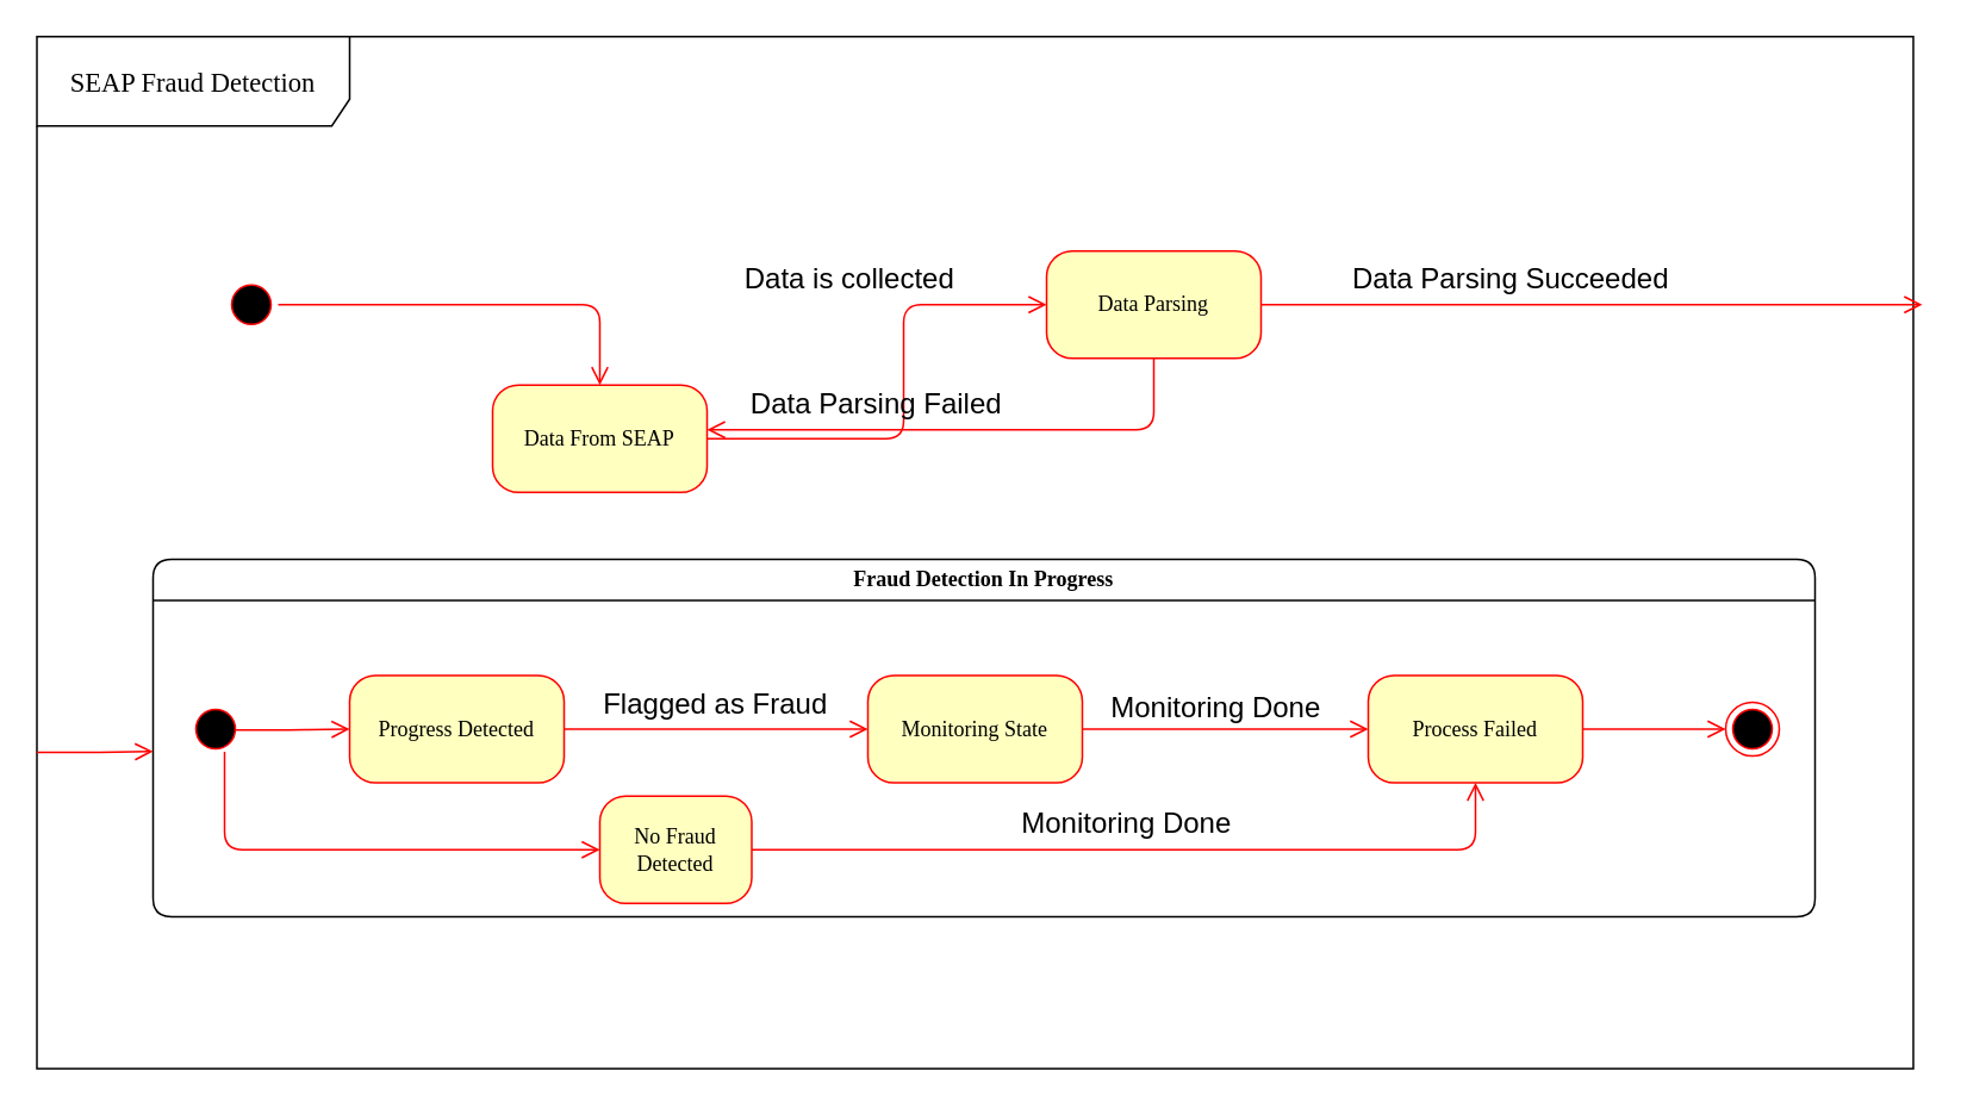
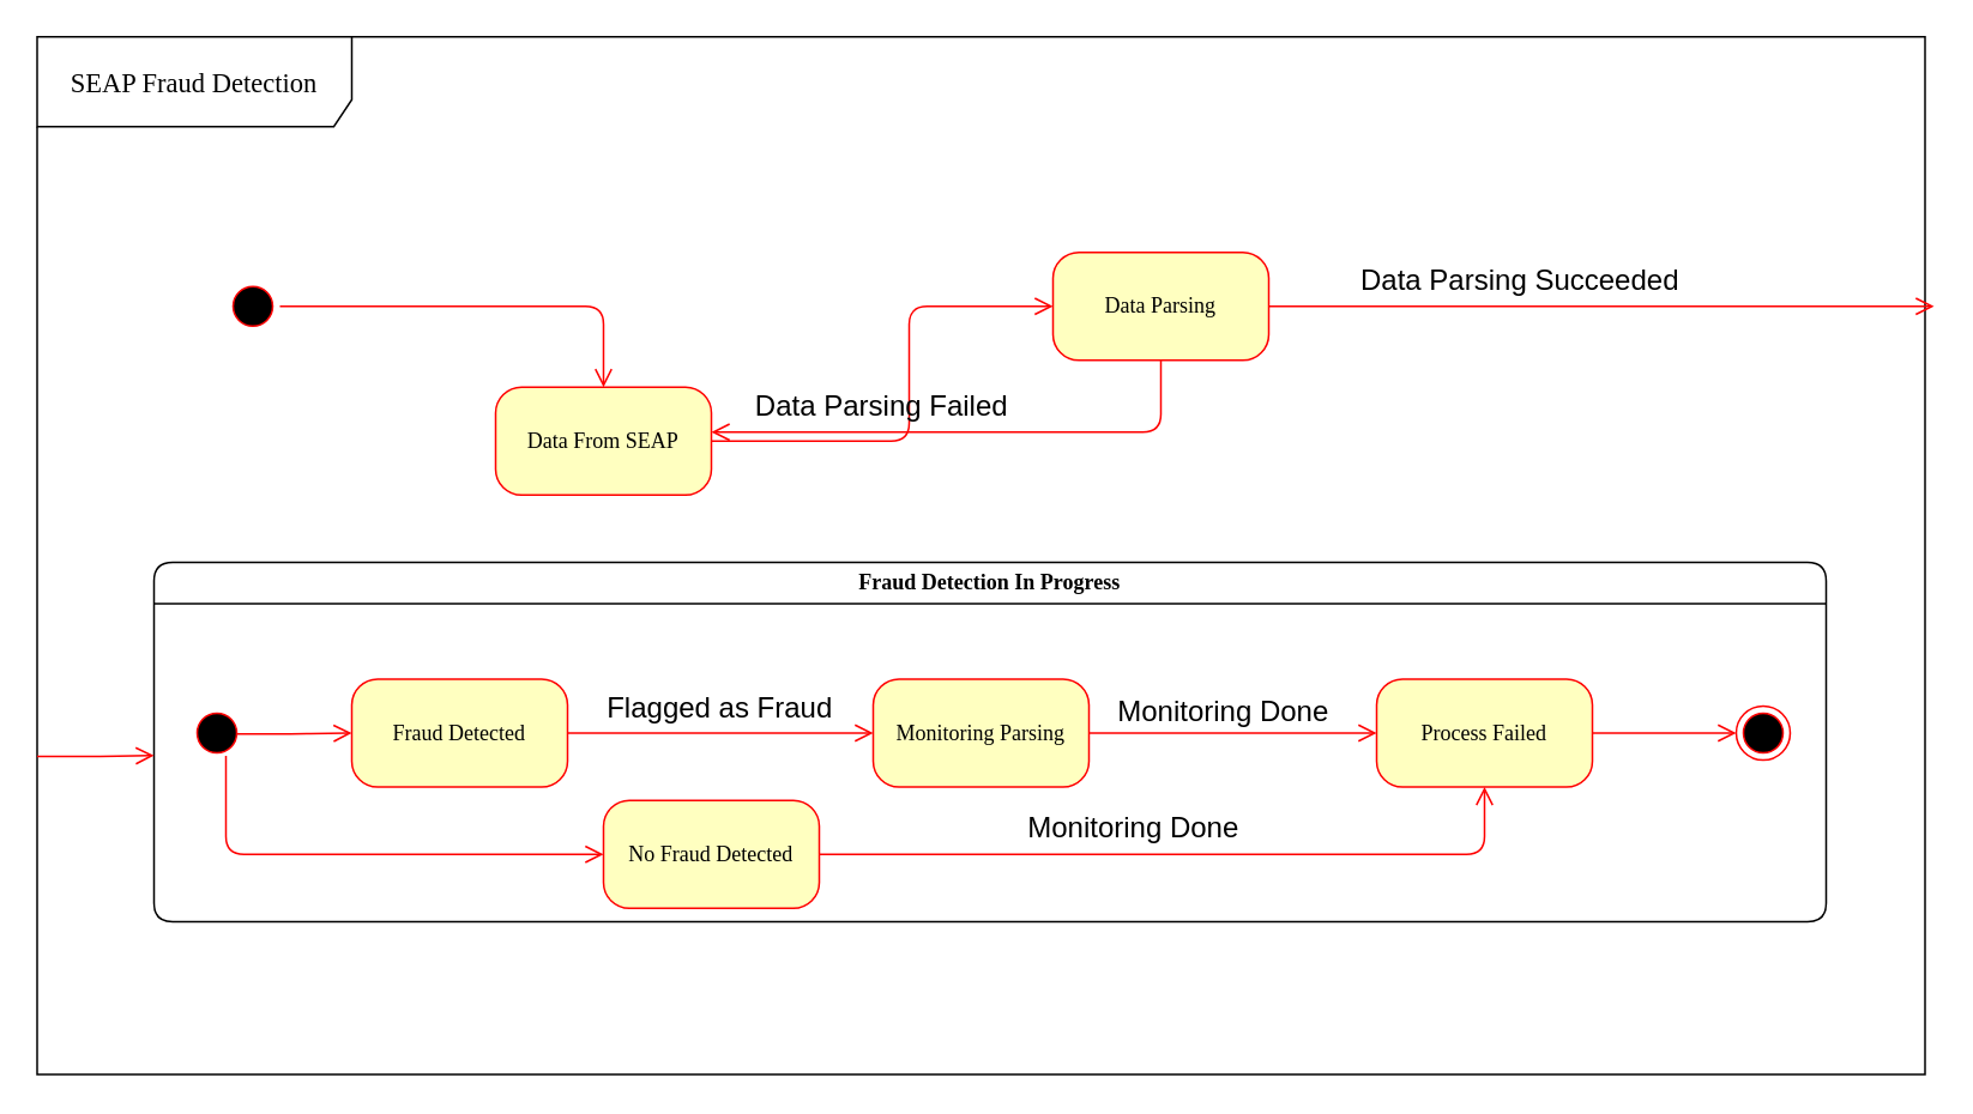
  <mxCell id="0" />
  <mxCell id="1" parent="0" />
  <mxCell id="2" value="&lt;font style=&quot;font-size: 15px;&quot;&gt;SEAP Fraud Detection&lt;/font&gt;" style="shape=umlFrame;whiteSpace=wrap;html=1;rounded=1;shadow=0;comic=0;labelBackgroundColor=none;strokeWidth=1;fontFamily=Verdana;fontSize=12;align=center;width=175;height=50;" parent="1" vertex="1"><mxGeometry x="20" width="1050" height="577.5" as="geometry" y="20" /></mxCell>
  <mxCell id="3" value="" style="ellipse;html=1;shape=startState;fillColor=#000000;strokeColor=#ff0000;rounded=1;shadow=0;comic=0;labelBackgroundColor=none;fontFamily=Verdana;fontSize=12;fontColor=#000000;align=center;direction=south;" parent="1" vertex="1"><mxGeometry x="125" y="155" width="30" height="30" as="geometry" /></mxCell>
  <mxCell id="4" value="Data From SEAP" style="rounded=1;whiteSpace=wrap;html=1;arcSize=24;fillColor=#ffffc0;strokeColor=#ff0000;shadow=0;comic=0;labelBackgroundColor=none;fontFamily=Verdana;fontSize=12;fontColor=#000000;align=center;" parent="1" vertex="1"><mxGeometry x="275" y="215" width="120" height="60" as="geometry" /></mxCell>
  <mxCell id="5" style="edgeStyle=orthogonalEdgeStyle;html=1;exitX=1;exitY=0.5;labelBackgroundColor=none;endArrow=open;endSize=8;strokeColor=#ff0000;fontFamily=Verdana;fontSize=12;align=left;exitDx=0;exitDy=0;" parent="1" source="6" edge="1"><mxGeometry relative="1" as="geometry"><mxPoint x="1075" y="170" as="targetPoint" /><Array as="points"><mxPoint x="1075" y="170" /></Array></mxGeometry></mxCell>
  <mxCell id="6" value="Data Parsing" style="rounded=1;whiteSpace=wrap;html=1;arcSize=24;fillColor=#ffffc0;strokeColor=#ff0000;shadow=0;comic=0;labelBackgroundColor=none;fontFamily=Verdana;fontSize=12;fontColor=#000000;align=center;" parent="1" vertex="1"><mxGeometry x="585" y="140" width="120" height="60" as="geometry" /></mxCell>
  <mxCell id="7" value="Fraud Detection In Progress" style="swimlane;whiteSpace=wrap;html=1;rounded=1;shadow=0;comic=0;labelBackgroundColor=none;strokeWidth=1;fontFamily=Verdana;fontSize=12;align=center;" parent="1" vertex="1"><mxGeometry x="85" y="312.5" width="930" height="200" as="geometry" /></mxCell>
  <mxCell id="8" style="edgeStyle=elbowEdgeStyle;html=1;labelBackgroundColor=none;endArrow=open;endSize=8;strokeColor=#ff0000;fontFamily=Verdana;fontSize=12;align=left;entryX=0;entryY=0.5;entryDx=0;entryDy=0;exitX=1;exitY=0.5;exitDx=0;exitDy=0;" parent="7" source="9" target="14" edge="1"><mxGeometry relative="1" as="geometry"><Array as="points"><mxPoint x="370" y="78" /></Array></mxGeometry></mxCell>
- <mxCell id="9" value="Progress Detected" style="rounded=1;whiteSpace=wrap;html=1;arcSize=24;fillColor=#ffffc0;strokeColor=#ff0000;shadow=0;comic=0;labelBackgroundColor=none;fontFamily=Verdana;fontSize=12;fontColor=#000000;align=center;" parent="7" vertex="1"><mxGeometry x="110" y="65" width="120" height="60" as="geometry" /></mxCell>
+ <mxCell id="9" value="Fraud Detected" style="rounded=1;whiteSpace=wrap;html=1;arcSize=24;fillColor=#ffffc0;strokeColor=#ff0000;shadow=0;comic=0;labelBackgroundColor=none;fontFamily=Verdana;fontSize=12;fontColor=#000000;align=center;" parent="7" vertex="1"><mxGeometry x="110" y="65" width="120" height="60" as="geometry" /></mxCell>
  <mxCell id="10" value="" style="ellipse;html=1;shape=endState;fillColor=#000000;strokeColor=#ff0000;rounded=1;shadow=0;comic=0;labelBackgroundColor=none;fontFamily=Verdana;fontSize=12;fontColor=#000000;align=center;" parent="7" vertex="1"><mxGeometry x="880" y="80" width="30" height="30" as="geometry" /></mxCell>
  <mxCell id="11" style="edgeStyle=elbowEdgeStyle;html=1;labelBackgroundColor=none;endArrow=open;endSize=8;strokeColor=#ff0000;fontFamily=Verdana;fontSize=12;align=left;exitX=0.517;exitY=0.232;exitDx=0;exitDy=0;exitPerimeter=0;" parent="7" source="12" target="9" edge="1"><mxGeometry relative="1" as="geometry" /></mxCell>
  <mxCell id="12" value="" style="ellipse;html=1;shape=startState;fillColor=#000000;strokeColor=#ff0000;rounded=1;shadow=0;comic=0;labelBackgroundColor=none;fontFamily=Verdana;fontSize=12;fontColor=#000000;align=center;direction=south;" parent="7" vertex="1"><mxGeometry x="20" y="80" width="30" height="30" as="geometry" /></mxCell>
  <mxCell id="13" style="edgeStyle=elbowEdgeStyle;html=1;labelBackgroundColor=none;endArrow=open;endSize=8;strokeColor=#ff0000;fontFamily=Verdana;fontSize=12;align=left;" parent="7" source="14" target="16" edge="1"><mxGeometry relative="1" as="geometry" /></mxCell>
- <mxCell id="14" value="Monitoring State" style="rounded=1;whiteSpace=wrap;html=1;arcSize=24;fillColor=#ffffc0;strokeColor=#ff0000;shadow=0;comic=0;labelBackgroundColor=none;fontFamily=Verdana;fontSize=12;fontColor=#000000;align=center;" parent="7" vertex="1"><mxGeometry x="400" y="65" width="120" height="60" as="geometry" /></mxCell>
+ <mxCell id="14" value="Monitoring Parsing" style="rounded=1;whiteSpace=wrap;html=1;arcSize=24;fillColor=#ffffc0;strokeColor=#ff0000;shadow=0;comic=0;labelBackgroundColor=none;fontFamily=Verdana;fontSize=12;fontColor=#000000;align=center;" parent="7" vertex="1"><mxGeometry x="400" y="65" width="120" height="60" as="geometry" /></mxCell>
  <mxCell id="15" style="edgeStyle=elbowEdgeStyle;html=1;labelBackgroundColor=none;endArrow=open;endSize=8;strokeColor=#ff0000;fontFamily=Verdana;fontSize=12;align=left;" parent="7" source="16" target="10" edge="1"><mxGeometry relative="1" as="geometry" /></mxCell>
  <mxCell id="16" value="Process Failed" style="rounded=1;whiteSpace=wrap;html=1;arcSize=24;fillColor=#ffffc0;strokeColor=#ff0000;shadow=0;comic=0;labelBackgroundColor=none;fontFamily=Verdana;fontSize=12;fontColor=#000000;align=center;" parent="7" vertex="1"><mxGeometry x="680" y="65" width="120" height="60" as="geometry" /></mxCell>
  <mxCell id="17" value="Flagged as Fraud" style="text;html=1;align=center;verticalAlign=middle;whiteSpace=wrap;rounded=0;fontSize=16;" vertex="1" parent="7"><mxGeometry x="240" y="65" width="150" height="30" as="geometry" /></mxCell>
  <mxCell id="18" value="Monitoring Done" style="text;html=1;align=center;verticalAlign=middle;whiteSpace=wrap;rounded=0;fontSize=16;" vertex="1" parent="7"><mxGeometry x="470" y="132.5" width="150" height="30" as="geometry" /></mxCell>
  <mxCell id="19" style="edgeStyle=orthogonalEdgeStyle;html=1;labelBackgroundColor=none;endArrow=open;endSize=8;strokeColor=#ff0000;fontFamily=Verdana;fontSize=12;align=left;" parent="1" source="3" target="4" edge="1"><mxGeometry relative="1" as="geometry" /></mxCell>
  <mxCell id="20" style="edgeStyle=orthogonalEdgeStyle;html=1;labelBackgroundColor=none;endArrow=open;endSize=8;strokeColor=#ff0000;fontFamily=Verdana;fontSize=12;align=left;entryX=0;entryY=0.5;exitX=1;exitY=0.5;exitDx=0;exitDy=0;" parent="1" source="4" target="6" edge="1"><mxGeometry relative="1" as="geometry"><Array as="points"><mxPoint x="505" y="170" /></Array></mxGeometry></mxCell>
  <mxCell id="21" style="edgeStyle=orthogonalEdgeStyle;html=1;labelBackgroundColor=none;endArrow=open;endSize=8;strokeColor=#ff0000;fontFamily=Verdana;fontSize=12;align=left;exitX=0.5;exitY=1;" parent="1" source="6" target="4" edge="1"><mxGeometry relative="1" as="geometry"><mxPoint x="515" y="320" as="sourcePoint" /><Array as="points"><mxPoint x="645" y="240" /><mxPoint x="325" y="240" /></Array></mxGeometry></mxCell>
- <mxCell id="22" value="Data is collected" style="text;html=1;align=center;verticalAlign=middle;whiteSpace=wrap;rounded=0;fontSize=16;" vertex="1" parent="1"><mxGeometry x="395" y="140" width="160" height="30" as="geometry" /></mxCell>
  <mxCell id="23" value="Data Parsing Failed" style="text;html=1;align=center;verticalAlign=middle;whiteSpace=wrap;rounded=0;fontSize=16;" vertex="1" parent="1"><mxGeometry x="405" y="210" width="170" height="30" as="geometry" /></mxCell>
  <mxCell id="24" value="Data Parsing Succeeded" style="text;html=1;align=center;verticalAlign=middle;whiteSpace=wrap;rounded=0;fontSize=16;" vertex="1" parent="1"><mxGeometry x="755" y="140" width="180" height="30" as="geometry" /></mxCell>
  <mxCell id="25" style="edgeStyle=elbowEdgeStyle;html=1;labelBackgroundColor=none;endArrow=open;endSize=8;strokeColor=#ff0000;fontFamily=Verdana;fontSize=12;align=left;exitX=0;exitY=0.625;exitDx=0;exitDy=0;exitPerimeter=0;" edge="1" parent="1"><mxGeometry relative="1" as="geometry"><mxPoint x="20" y="420.437" as="sourcePoint" /><mxPoint x="85" y="420" as="targetPoint" /><Array as="points"><mxPoint x="55" y="459.5" /></Array></mxGeometry></mxCell>
  <mxCell id="26" value="Monitoring Done" style="text;html=1;align=center;verticalAlign=middle;whiteSpace=wrap;rounded=0;fontSize=16;" vertex="1" parent="1"><mxGeometry x="615" y="380" width="130" height="30" as="geometry" /></mxCell>
- <mxCell id="27" value="No Fraud Detected" style="rounded=1;whiteSpace=wrap;html=1;arcSize=24;fillColor=#ffffc0;strokeColor=#ff0000;shadow=0;comic=0;labelBackgroundColor=none;fontFamily=Verdana;fontSize=12;fontColor=#000000;align=center;" vertex="1" parent="1"><mxGeometry x="335" y="445" width="85" height="60" as="geometry" /></mxCell>
+ <mxCell id="27" value="No Fraud Detected" style="rounded=1;whiteSpace=wrap;html=1;arcSize=24;fillColor=#ffffc0;strokeColor=#ff0000;shadow=0;comic=0;labelBackgroundColor=none;fontFamily=Verdana;fontSize=12;fontColor=#000000;align=center;" vertex="1" parent="1"><mxGeometry x="335" y="445" width="120" height="60" as="geometry" /></mxCell>
  <mxCell id="28" style="edgeStyle=elbowEdgeStyle;html=1;labelBackgroundColor=none;endArrow=open;endSize=8;strokeColor=#ff0000;fontFamily=Verdana;fontSize=12;align=left;exitX=0.1;exitY=0.693;exitDx=0;exitDy=0;exitPerimeter=0;entryX=0;entryY=0.5;entryDx=0;entryDy=0;" edge="1" parent="1" source="2" target="27"><mxGeometry relative="1" as="geometry"><mxPoint x="235" y="480" as="sourcePoint" /><mxPoint x="295" y="480" as="targetPoint" /><Array as="points"><mxPoint x="125" y="470.5" /></Array></mxGeometry></mxCell>
  <mxCell id="29" style="edgeStyle=elbowEdgeStyle;html=1;labelBackgroundColor=none;endArrow=open;endSize=8;strokeColor=#ff0000;fontFamily=Verdana;fontSize=12;align=left;exitX=1;exitY=0.5;exitDx=0;exitDy=0;entryX=0.5;entryY=1;entryDx=0;entryDy=0;" edge="1" parent="1" source="27" target="16"><mxGeometry relative="1" as="geometry"><mxPoint x="565" y="445" as="sourcePoint" /><mxPoint x="775" y="500" as="targetPoint" /><Array as="points"><mxPoint x="825" y="500" /></Array></mxGeometry></mxCell>
